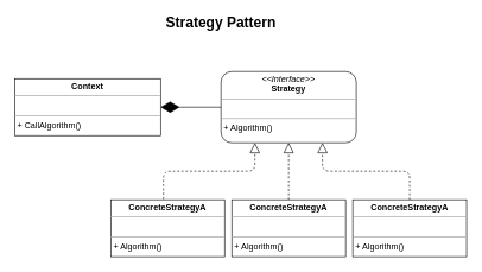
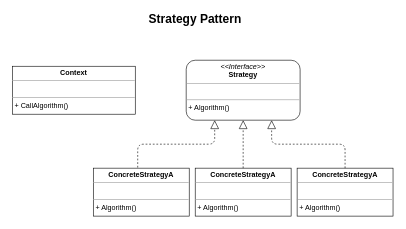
  <mxCell id="0" />
  <mxCell id="1" parent="0" />
  <mxCell id="2" value="&lt;p style=&quot;margin: 0px ; margin-top: 4px ; text-align: center&quot;&gt;&lt;i&gt;&amp;lt;&amp;lt;Interface&amp;gt;&amp;gt;&lt;/i&gt;&lt;br&gt;&lt;b&gt;Strategy&lt;/b&gt;&lt;/p&gt;&lt;hr size=&quot;1&quot;&gt;&lt;p style=&quot;margin: 0px ; margin-left: 4px&quot;&gt;&lt;br&gt;&lt;/p&gt;&lt;hr size=&quot;1&quot;&gt;&lt;p style=&quot;margin: 0px ; margin-left: 4px&quot;&gt;+ Algorithm()&lt;/p&gt;&lt;p style=&quot;margin: 0px ; margin-left: 4px&quot;&gt;&lt;br&gt;&lt;/p&gt;" style="verticalAlign=top;align=left;overflow=fill;fontSize=12;fontFamily=Helvetica;html=1;startSize=26;rounded=1;" vertex="1" parent="1"><mxGeometry x="310" y="100" width="190" height="100" as="geometry" /></mxCell>
  <mxCell id="3" value="&lt;p style=&quot;margin: 0px ; margin-top: 4px ; text-align: center&quot;&gt;&lt;b&gt;ConcreteStrategyA&lt;/b&gt;&lt;/p&gt;&lt;hr size=&quot;1&quot;&gt;&lt;p style=&quot;margin: 0px ; margin-left: 4px&quot;&gt;&lt;br&gt;&lt;/p&gt;&lt;hr size=&quot;1&quot;&gt;&lt;p style=&quot;margin: 0px ; margin-left: 4px&quot;&gt;+ Algorithm()&lt;/p&gt;" style="verticalAlign=top;align=left;overflow=fill;fontSize=12;fontFamily=Helvetica;html=1;startSize=26;" vertex="1" parent="1"><mxGeometry x="155" y="280" width="160" height="80" as="geometry" /></mxCell>
  <mxCell id="4" value="&lt;p style=&quot;margin: 0px ; margin-top: 4px ; text-align: center&quot;&gt;&lt;b&gt;ConcreteStrategyA&lt;/b&gt;&lt;/p&gt;&lt;hr size=&quot;1&quot;&gt;&lt;p style=&quot;margin: 0px ; margin-left: 4px&quot;&gt;&lt;br&gt;&lt;/p&gt;&lt;hr size=&quot;1&quot;&gt;&lt;p style=&quot;margin: 0px ; margin-left: 4px&quot;&gt;+ Algorithm()&lt;/p&gt;" style="verticalAlign=top;align=left;overflow=fill;fontSize=12;fontFamily=Helvetica;html=1;startSize=26;" vertex="1" parent="1"><mxGeometry x="325" y="280" width="160" height="80" as="geometry" /></mxCell>
  <mxCell id="5" value="&lt;p style=&quot;margin: 0px ; margin-top: 4px ; text-align: center&quot;&gt;&lt;b&gt;ConcreteStrategyA&lt;/b&gt;&lt;/p&gt;&lt;hr size=&quot;1&quot;&gt;&lt;p style=&quot;margin: 0px ; margin-left: 4px&quot;&gt;&lt;br&gt;&lt;/p&gt;&lt;hr size=&quot;1&quot;&gt;&lt;p style=&quot;margin: 0px ; margin-left: 4px&quot;&gt;+ Algorithm()&lt;/p&gt;" style="verticalAlign=top;align=left;overflow=fill;fontSize=12;fontFamily=Helvetica;html=1;startSize=26;" vertex="1" parent="1"><mxGeometry x="495" y="280" width="160" height="80" as="geometry" /></mxCell>
  <mxCell id="6" value="" style="endArrow=block;dashed=1;endFill=0;endSize=12;html=1;entryX=0.25;entryY=1;entryDx=0;entryDy=0;exitX=0.463;exitY=-0.012;exitDx=0;exitDy=0;exitPerimeter=0;edgeStyle=orthogonalEdgeStyle;" edge="1" parent="1" source="3" target="2"><mxGeometry width="160" relative="1" as="geometry"><mxPoint x="210" y="360" as="sourcePoint" /><mxPoint x="370" y="360" as="targetPoint" /></mxGeometry></mxCell>
  <mxCell id="7" value="" style="endArrow=block;dashed=1;endFill=0;endSize=12;html=1;entryX=0.5;entryY=1;entryDx=0;entryDy=0;edgeStyle=orthogonalEdgeStyle;exitX=0.5;exitY=0;exitDx=0;exitDy=0;" edge="1" parent="1" source="4" target="2"><mxGeometry width="160" relative="1" as="geometry"><mxPoint x="430" y="240" as="sourcePoint" /><mxPoint x="367.5" y="210" as="targetPoint" /></mxGeometry></mxCell>
  <mxCell id="8" value="" style="endArrow=block;dashed=1;endFill=0;endSize=12;html=1;entryX=0.75;entryY=1;entryDx=0;entryDy=0;exitX=0.5;exitY=0;exitDx=0;exitDy=0;edgeStyle=orthogonalEdgeStyle;" edge="1" parent="1" source="5" target="2"><mxGeometry width="160" relative="1" as="geometry"><mxPoint x="249.08" y="339.04" as="sourcePoint" /><mxPoint x="377.5" y="220" as="targetPoint" /></mxGeometry></mxCell>
  <mxCell id="9" value="&lt;p style=&quot;margin: 0px ; margin-top: 4px ; text-align: center&quot;&gt;&lt;b&gt;Context&lt;/b&gt;&lt;/p&gt;&lt;hr size=&quot;1&quot;&gt;&lt;p style=&quot;margin: 0px ; margin-left: 4px&quot;&gt;&lt;br&gt;&lt;/p&gt;&lt;hr size=&quot;1&quot;&gt;&lt;p style=&quot;margin: 0px ; margin-left: 4px&quot;&gt;+ CallAlgorithm()&lt;/p&gt;" style="verticalAlign=top;align=left;overflow=fill;fontSize=12;fontFamily=Helvetica;html=1;startSize=26;" vertex="1" parent="1"><mxGeometry x="20" y="110" width="205" height="80" as="geometry" /></mxCell>
- <mxCell id="10" value="" style="endArrow=diamondThin;endFill=1;endSize=24;html=1;entryX=1;entryY=0.5;entryDx=0;entryDy=0;exitX=0;exitY=0.5;exitDx=0;exitDy=0;" edge="1" parent="1" source="2" target="9"><mxGeometry width="160" relative="1" as="geometry"><mxPoint x="210" y="360" as="sourcePoint" /><mxPoint x="370" y="360" as="targetPoint" /></mxGeometry></mxCell>
- <mxCell id="11" value="&lt;b&gt;&lt;font style=&quot;font-size: 20px&quot;&gt;Strategy Pattern&lt;/font&gt;&lt;/b&gt;" style="text;html=1;strokeColor=none;fillColor=none;align=center;verticalAlign=middle;whiteSpace=wrap;rounded=0;startSize=26;" vertex="1" parent="1"><mxGeometry x="165" y="20" width="290" height="20" as="geometry" /></mxCell>
+ <mxCell id="11" value="&lt;b&gt;&lt;font style=&quot;font-size: 20px&quot;&gt;Strategy Pattern&lt;/font&gt;&lt;/b&gt;" style="text;html=1;strokeColor=none;fillColor=none;align=center;verticalAlign=middle;whiteSpace=wrap;rounded=0;startSize=26;" vertex="1" parent="1"><mxGeometry x="180" y="20" width="290" height="20" as="geometry" /></mxCell>
